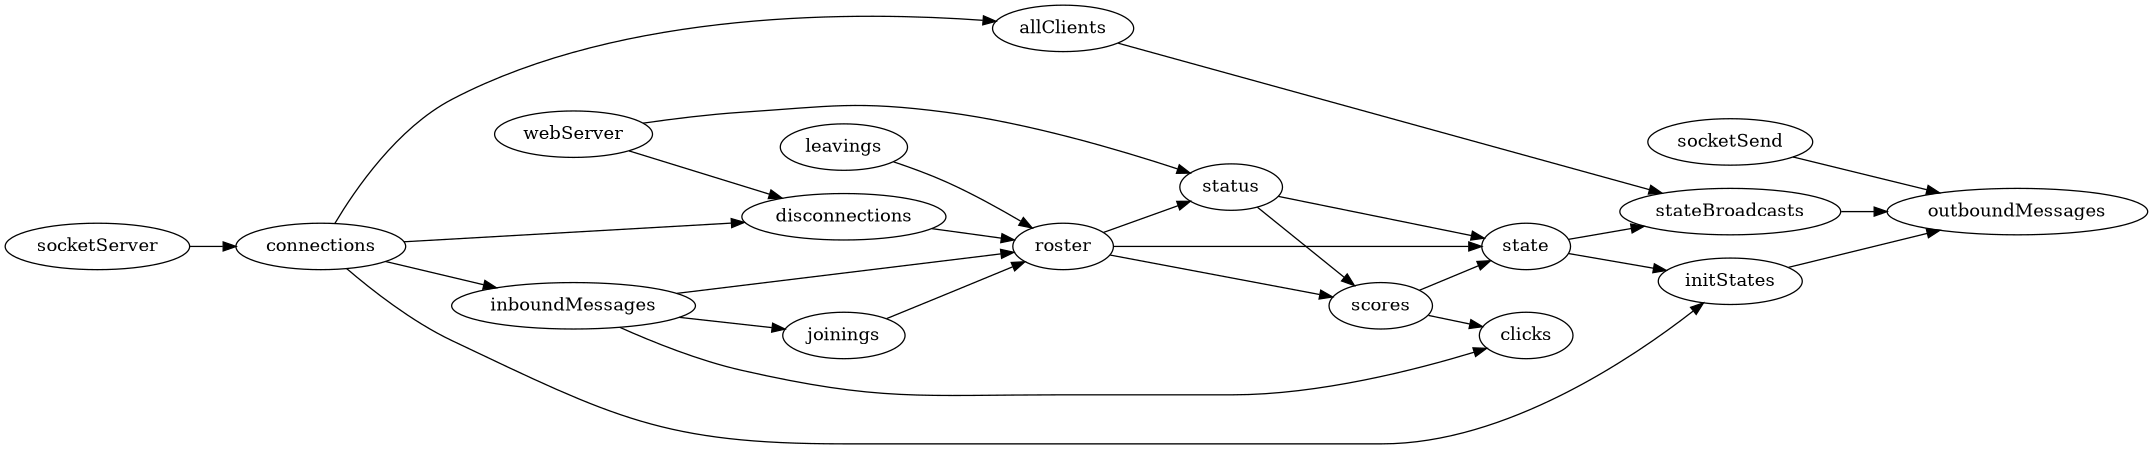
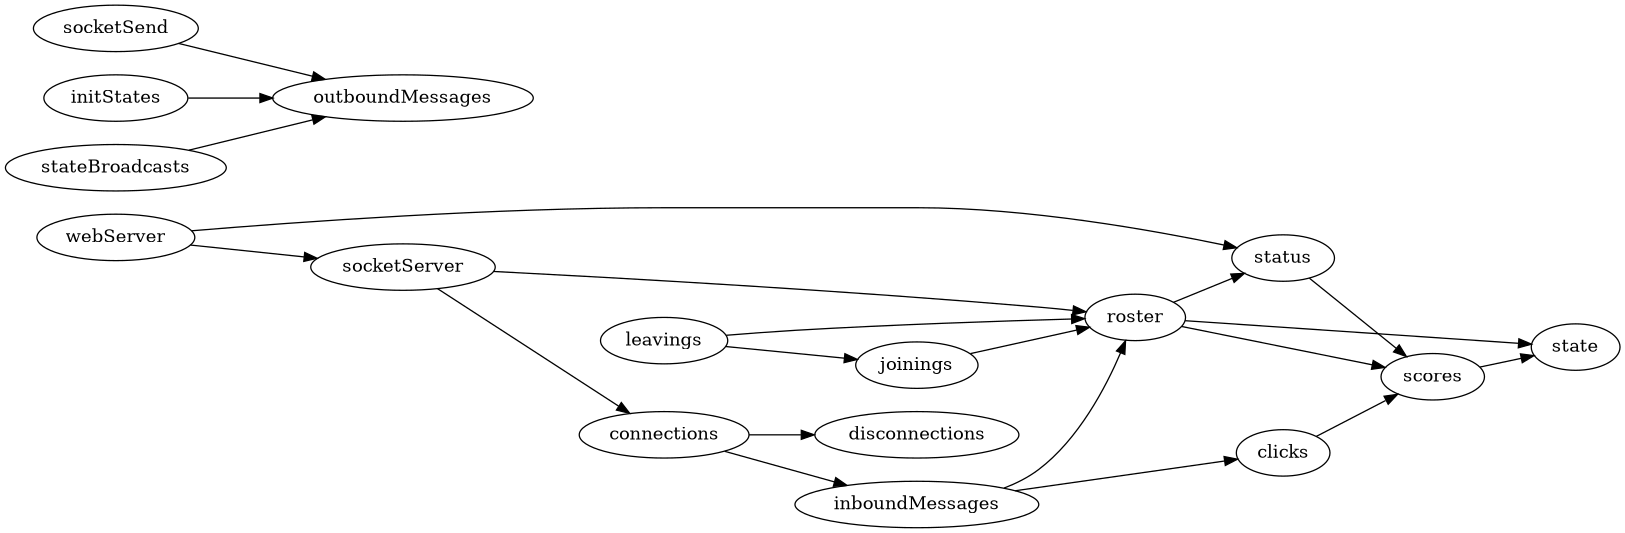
  digraph {
    rankdir=LR
    webServer
    socketServer
    connections
    disconnections
-   allClients
    inboundMessages
    outboundMessages
    socketSend
    status
    initStates
    roster
    stateBroadcasts
    clicks
    joinings
    scores
    state
    leavings
    subgraph sub_1 {
      webServer
      socketServer
      connections
      disconnections
-     allClients
      inboundMessages
      outboundMessages
      socketSend
    }
-   webServer -> disconnections
+   webServer -> socketServer
    webServer -> status
    socketServer -> connections
    connections -> disconnections
-   connections -> allClients
    connections -> inboundMessages
-   connections -> initStates
-   disconnections -> roster
-   allClients -> stateBroadcasts
+   socketServer -> roster
    inboundMessages -> roster
    inboundMessages -> clicks
-   inboundMessages -> joinings
+   leavings -> joinings
    socketSend -> outboundMessages
    status -> scores
-   status -> state
    initStates -> outboundMessages
    roster -> status
    roster -> scores
    roster -> state
    stateBroadcasts -> outboundMessages
-   scores -> clicks
+   clicks -> scores
    joinings -> roster
    scores -> state
-   state -> initStates
-   state -> stateBroadcasts
    leavings -> roster
  }
